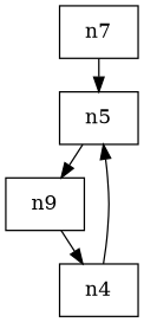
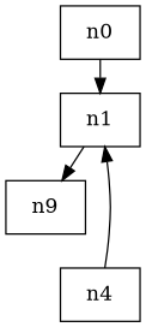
  digraph {
    nodesep=0.425
    ranksep=0.325
    node [shape=rectangle]
-   n0 [label=n7]
-   n1 [label=n5]
+   n0
+   n1
    n3 [label=n9]
    n4
    n0 -> n1
    n1 -> n3
-   n3 -> n4
    n4 -> n1
  }
